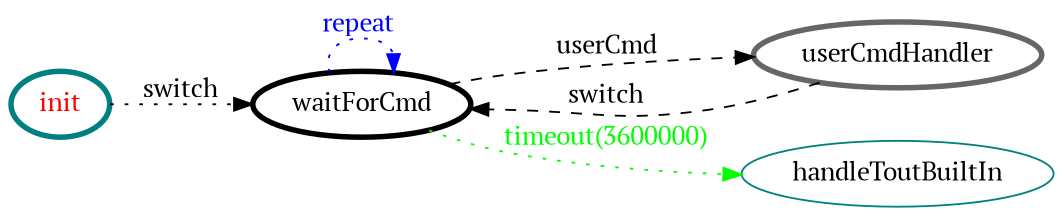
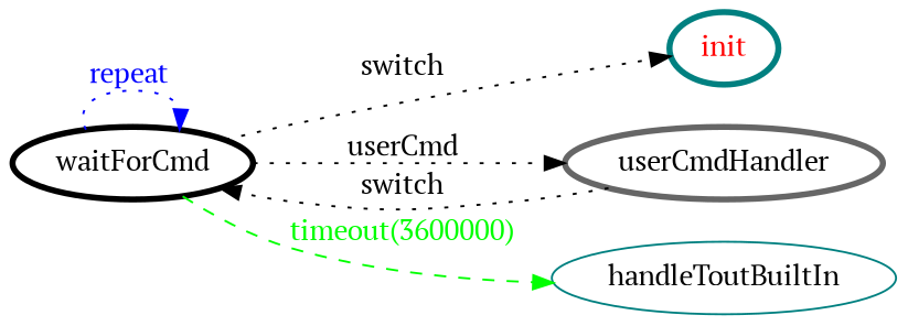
  digraph {
    rankdir=LR
    fontname="PT Serif"
    node [color=teal fontcolor=black penwidth=3 fontname="PT Serif"]
    edge [color=black fontcolor=black style=dotted fontname="PT Serif"]
    init [fontcolor=red]
    waitForCmd [color=black]
    userCmdHandler [color=gray40]
    handleToutBuiltIn [fontcolor="" penwidth=""]
-   init -> waitForCmd [label=switch]
+   waitForCmd -> init [label=switch]
    waitForCmd -> waitForCmd [color=blue fontcolor=blue label="repeat "]
-   waitForCmd -> userCmdHandler [label=userCmd style=dashed]
-   waitForCmd -> handleToutBuiltIn [color=green fontcolor=green label="timeout(3600000)"]
-   userCmdHandler -> waitForCmd [label=switch style=dashed]
+   waitForCmd -> userCmdHandler [label=userCmd]
+   waitForCmd -> handleToutBuiltIn [color=green fontcolor=green label="timeout(3600000)" style=dashed]
+   userCmdHandler -> waitForCmd [label=switch]
  }
